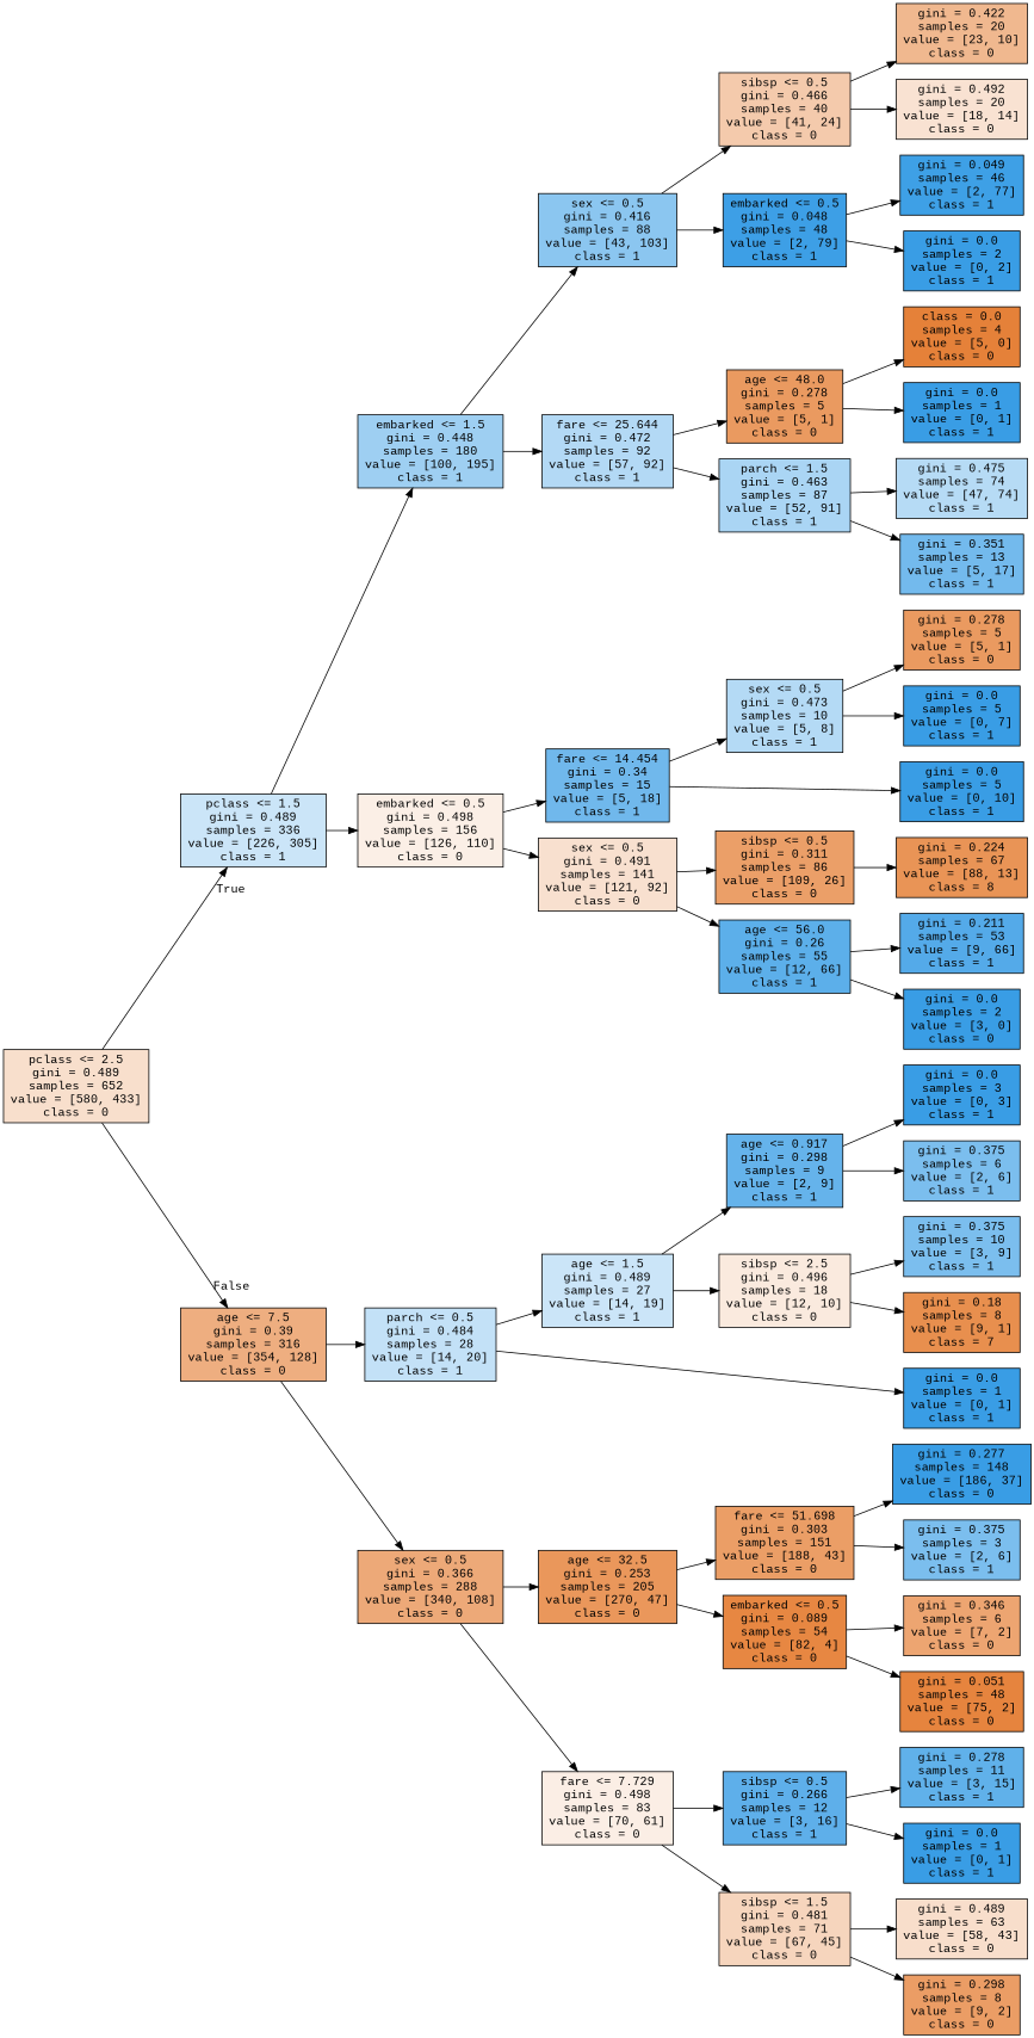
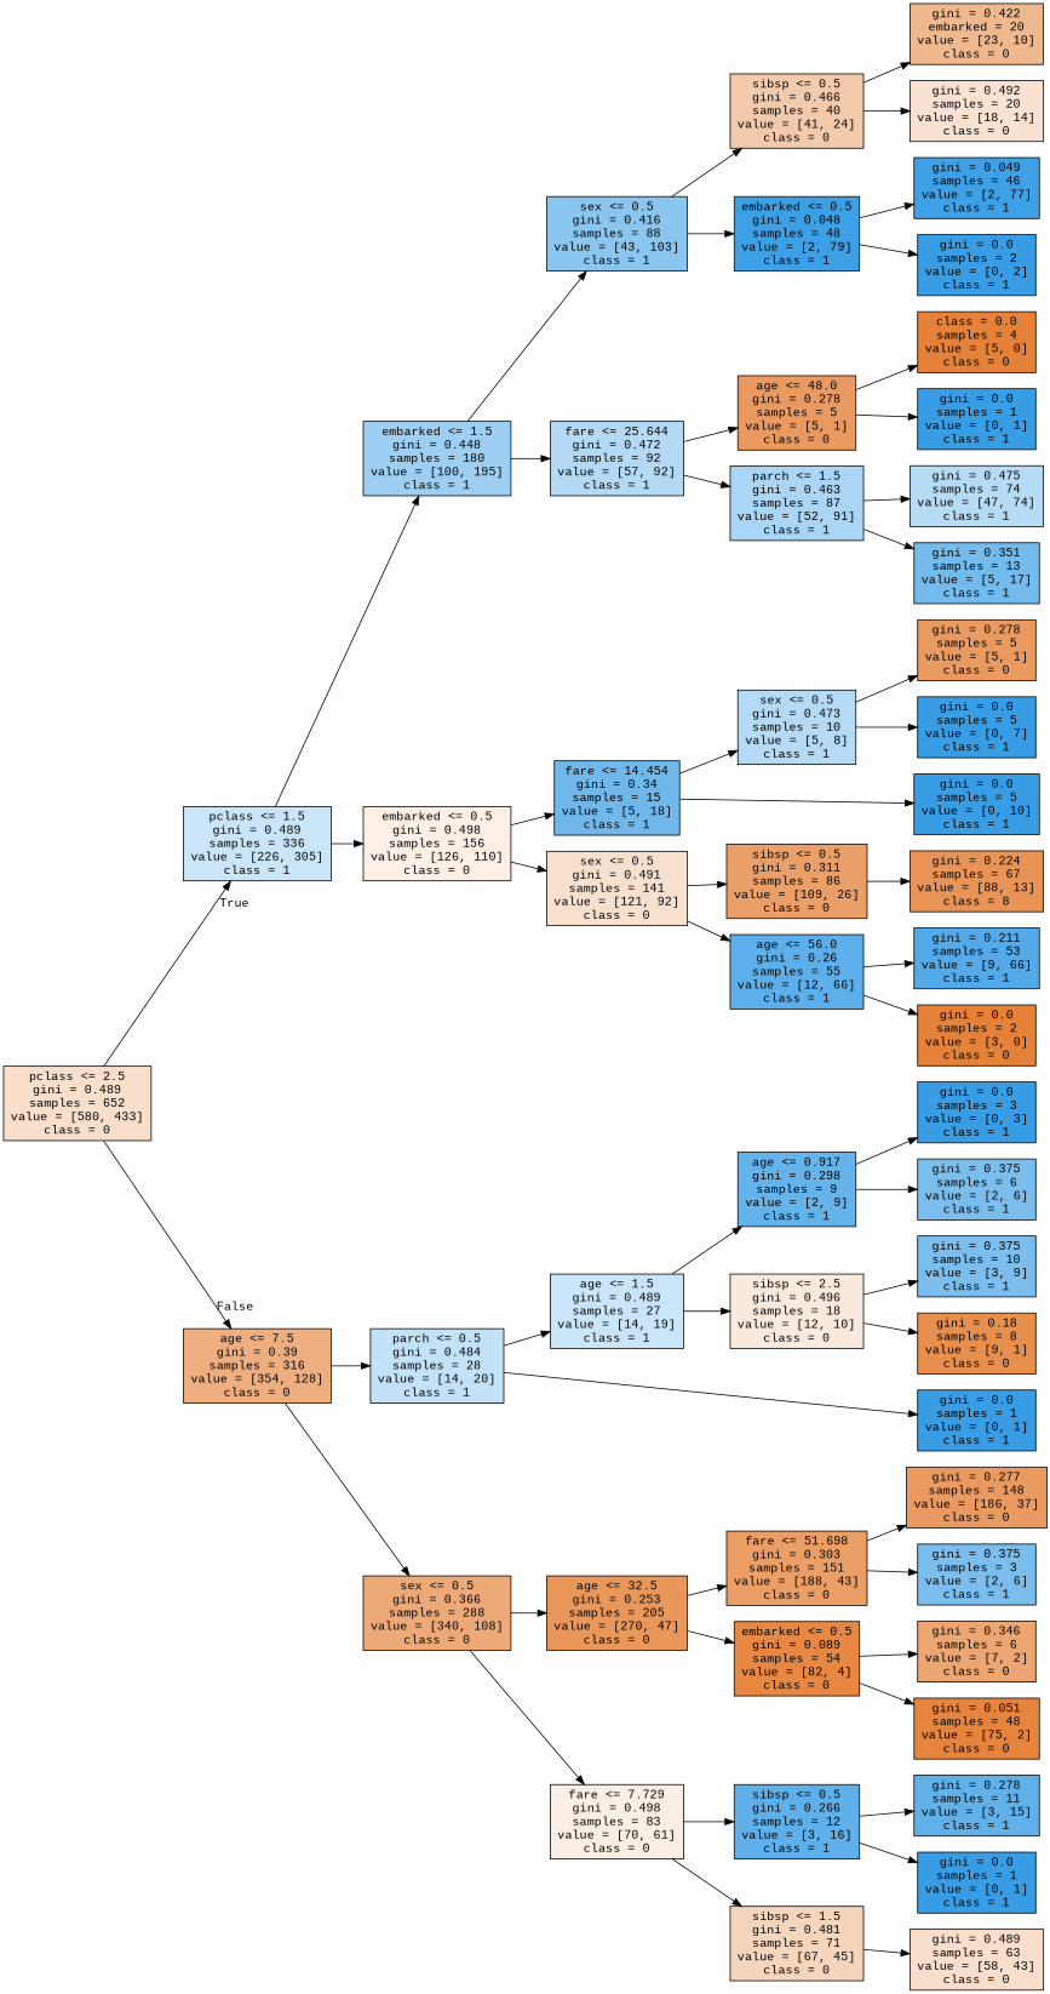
  digraph {
    fontname="Liberation Mono"
    rankdir=LR
    ranksep=equally
    splines=polyline
    node [color=black fillcolor="#399de5ff" fontname="Liberation Mono" shape=box style=filled]
    edge [fontname="Liberation Mono"]
    n1 [fillcolor="#e5813941" label="pclass <= 2.5\ngini = 0.489\nsamples = 652\nvalue = [580, 433]\nclass = 0"]
    n2 [fillcolor="#399de542" label="pclass <= 1.5\ngini = 0.489\nsamples = 336\nvalue = [226, 305]\nclass = 1"]
    n3 [fillcolor="#e58139a3" label="age <= 7.5\ngini = 0.39\nsamples = 316\nvalue = [354, 128]\nclass = 0"]
    n4 [fillcolor="#399de57c" label="embarked <= 1.5\ngini = 0.448\nsamples = 180\nvalue = [100, 195]\nclass = 1"]
    n5 [fillcolor="#e5813920" label="embarked <= 0.5\ngini = 0.498\nsamples = 156\nvalue = [126, 110]\nclass = 0"]
    n6 [fillcolor="#399de54d" label="parch <= 0.5\ngini = 0.484\nsamples = 28\nvalue = [14, 20]\nclass = 1"]
    n7 [fillcolor="#e58139ae" label="sex <= 0.5\ngini = 0.366\nsamples = 288\nvalue = [340, 108]\nclass = 0"]
    n8 [fillcolor="#399de595" label="sex <= 0.5\ngini = 0.416\nsamples = 88\nvalue = [43, 103]\nclass = 1"]
    n9 [fillcolor="#399de561" label="fare <= 25.644\ngini = 0.472\nsamples = 92\nvalue = [57, 92]\nclass = 1"]
    n10 [fillcolor="#399de5b8" label="fare <= 14.454\ngini = 0.34\nsamples = 15\nvalue = [5, 18]\nclass = 1"]
    n11 [fillcolor="#e581393d" label="sex <= 0.5\ngini = 0.491\nsamples = 141\nvalue = [121, 92]\nclass = 0"]
    n12 [fillcolor="#399de543" label="age <= 1.5\ngini = 0.489\nsamples = 27\nvalue = [14, 19]\nclass = 1"]
    n13 [fillcolor="#e58139d3" label="age <= 32.5\ngini = 0.253\nsamples = 205\nvalue = [270, 47]\nclass = 0"]
    n14 [fillcolor="#e5813921" label="fare <= 7.729\ngini = 0.498\nsamples = 83\nvalue = [70, 61]\nclass = 0"]
    n15 [fillcolor="#e581396a" label="sibsp <= 0.5\ngini = 0.466\nsamples = 40\nvalue = [41, 24]\nclass = 0"]
    n16 [fillcolor="#399de5f9" label="embarked <= 0.5\ngini = 0.048\nsamples = 48\nvalue = [2, 79]\nclass = 1"]
    n17 [fillcolor="#e58139cc" label="age <= 48.0\ngini = 0.278\nsamples = 5\nvalue = [5, 1]\nclass = 0"]
    n18 [fillcolor="#399de56d" label="parch <= 1.5\ngini = 0.463\nsamples = 87\nvalue = [52, 91]\nclass = 1"]
    n19 [fillcolor="#399de560" label="sex <= 0.5\ngini = 0.473\nsamples = 10\nvalue = [5, 8]\nclass = 1"]
    n20 [fillcolor="#e58139c2" label="sibsp <= 0.5\ngini = 0.311\nsamples = 86\nvalue = [109, 26]\nclass = 0"]
    n21 [fillcolor="#399de5d1" label="age <= 56.0\ngini = 0.26\nsamples = 55\nvalue = [12, 66]\nclass = 1"]
    n22 [fillcolor="#399de5c6" label="age <= 0.917\ngini = 0.298\nsamples = 9\nvalue = [2, 9]\nclass = 1"]
    n23 [fillcolor="#e581392a" label="sibsp <= 2.5\ngini = 0.496\nsamples = 18\nvalue = [12, 10]\nclass = 0"]
    n24 [fillcolor="#e58139c5" label="fare <= 51.698\ngini = 0.303\nsamples = 151\nvalue = [188, 43]\nclass = 0"]
    n25 [fillcolor="#e58139f3" label="embarked <= 0.5\ngini = 0.089\nsamples = 54\nvalue = [82, 4]\nclass = 0"]
    n26 [fillcolor="#399de5cf" label="sibsp <= 0.5\ngini = 0.266\nsamples = 12\nvalue = [3, 16]\nclass = 1"]
    n27 [fillcolor="#e5813954" label="sibsp <= 1.5\ngini = 0.481\nsamples = 71\nvalue = [67, 45]\nclass = 0"]
-   n28 [fillcolor="#e5813990" label="gini = 0.422\nsamples = 20\nvalue = [23, 10]\nclass = 0"]
+   n28 [fillcolor="#e5813990" label="gini = 0.422\nembarked = 20\nvalue = [23, 10]\nclass = 0"]
    n29 [fillcolor="#e5813939" label="gini = 0.492\nsamples = 20\nvalue = [18, 14]\nclass = 0"]
    n30 [fillcolor="#399de5f8" label="gini = 0.049\nsamples = 46\nvalue = [2, 77]\nclass = 1"]
    n31 [label="gini = 0.0\nsamples = 2\nvalue = [0, 2]\nclass = 1"]
    n32 [fillcolor="#e58139ff" label="class = 0.0\nsamples = 4\nvalue = [5, 0]\nclass = 0"]
    n33 [label="gini = 0.0\nsamples = 1\nvalue = [0, 1]\nclass = 1"]
    n34 [fillcolor="#399de55d" label="gini = 0.475\nsamples = 74\nvalue = [47, 74]\nclass = 1"]
    n35 [fillcolor="#399de5b4" label="gini = 0.351\nsamples = 13\nvalue = [5, 17]\nclass = 1"]
    n36 [label="gini = 0.0\nsamples = 5\nvalue = [0, 10]\nclass = 1"]
    n37 [fillcolor="#e58139cc" label="gini = 0.278\nsamples = 5\nvalue = [5, 1]\nclass = 0"]
    n38 [label="gini = 0.0\nsamples = 5\nvalue = [0, 7]\nclass = 1"]
    n39 [fillcolor="#e58139d9" label="gini = 0.224\nsamples = 67\nvalue = [88, 13]\nclass = 8"]
    n40 [fillcolor="#399de5dc" label="gini = 0.211\nsamples = 53\nvalue = [9, 66]\nclass = 1"]
-   n41 [label="gini = 0.0\nsamples = 2\nvalue = [3, 0]\nclass = 0"]
+   n41 [fillcolor="#e58139ff" label="gini = 0.0\nsamples = 2\nvalue = [3, 0]\nclass = 0"]
    n42 [label="gini = 0.0\nsamples = 1\nvalue = [0, 1]\nclass = 1"]
    n43 [label="gini = 0.0\nsamples = 3\nvalue = [0, 3]\nclass = 1"]
    n44 [fillcolor="#399de5aa" label="gini = 0.375\nsamples = 6\nvalue = [2, 6]\nclass = 1"]
    n45 [fillcolor="#399de5aa" label="gini = 0.375\nsamples = 10\nvalue = [3, 9]\nclass = 1"]
-   n46 [fillcolor="#e58139e3" label="gini = 0.18\nsamples = 8\nvalue = [9, 1]\nclass = 7"]
-   n47 [label="gini = 0.277\nsamples = 148\nvalue = [186, 37]\nclass = 0"]
+   n46 [fillcolor="#e58139e3" label="gini = 0.18\nsamples = 8\nvalue = [9, 1]\nclass = 0"]
+   n47 [fillcolor="#e58139cc" label="gini = 0.277\nsamples = 148\nvalue = [186, 37]\nclass = 0"]
    n48 [fillcolor="#399de5aa" label="gini = 0.375\nsamples = 3\nvalue = [2, 6]\nclass = 1"]
    n49 [fillcolor="#e58139b6" label="gini = 0.346\nsamples = 6\nvalue = [7, 2]\nclass = 0"]
    n50 [fillcolor="#e58139f8" label="gini = 0.051\nsamples = 48\nvalue = [75, 2]\nclass = 0"]
    n51 [fillcolor="#399de5cc" label="gini = 0.278\nsamples = 11\nvalue = [3, 15]\nclass = 1"]
    n52 [label="gini = 0.0\nsamples = 1\nvalue = [0, 1]\nclass = 1"]
    n53 [fillcolor="#e5813942" label="gini = 0.489\nsamples = 63\nvalue = [58, 43]\nclass = 0"]
-   n54 [fillcolor="#e58139c6" label="gini = 0.298\nsamples = 8\nvalue = [9, 2]\nclass = 0"]
    subgraph sub_1 {
      rank=same
      n1
    }
    subgraph sub_2 {
      rank=same
      n2
      n3
    }
    subgraph sub_3 {
      rank=same
      n4
      n5
      n6
      n7
    }
    subgraph sub_4 {
      rank=same
      n8
      n9
      n10
      n11
      n12
      n13
      n14
    }
    subgraph sub_5 {
      rank=same
      n15
      n16
      n17
      n18
      n19
      n20
      n21
      n22
      n23
      n24
      n25
      n26
      n27
    }
    subgraph sub_6 {
      rank=same
      n28
      n29
      n30
      n31
      n32
      n33
      n34
      n35
      n36
      n37
      n38
      n39
      n40
      n41
      n42
      n43
      n44
      n45
      n46
      n47
      n48
      n49
      n50
      n51
      n52
      n53
-     n54
    }
    n1 -> n2 [headlabel=True labelangle=45 labeldistance=2.5]
    n1 -> n3 [headlabel=False labelangle=-45 labeldistance=2.5]
    n2 -> n4
    n2 -> n5
    n3 -> n6
    n3 -> n7
    n4 -> n8
    n4 -> n9
    n5 -> n10
    n5 -> n11
    n6 -> n12
    n6 -> n42
    n7 -> n13
    n7 -> n14
    n8 -> n15
    n8 -> n16
    n9 -> n17
    n9 -> n18
    n10 -> n19
    n10 -> n36
    n11 -> n20
    n11 -> n21
    n12 -> n22
    n12 -> n23
    n13 -> n24
    n13 -> n25
    n14 -> n26
    n14 -> n27
    n15 -> n28
    n15 -> n29
    n16 -> n30
    n16 -> n31
    n17 -> n32
    n17 -> n33
    n18 -> n34
    n18 -> n35
    n19 -> n37
    n19 -> n38
    n20 -> n39
    n21 -> n40
    n21 -> n41
    n22 -> n43
    n22 -> n44
    n23 -> n45
    n23 -> n46
    n24 -> n47
    n24 -> n48
    n25 -> n49
    n25 -> n50
    n26 -> n51
    n26 -> n52
    n27 -> n53
-   n27 -> n54
  }
